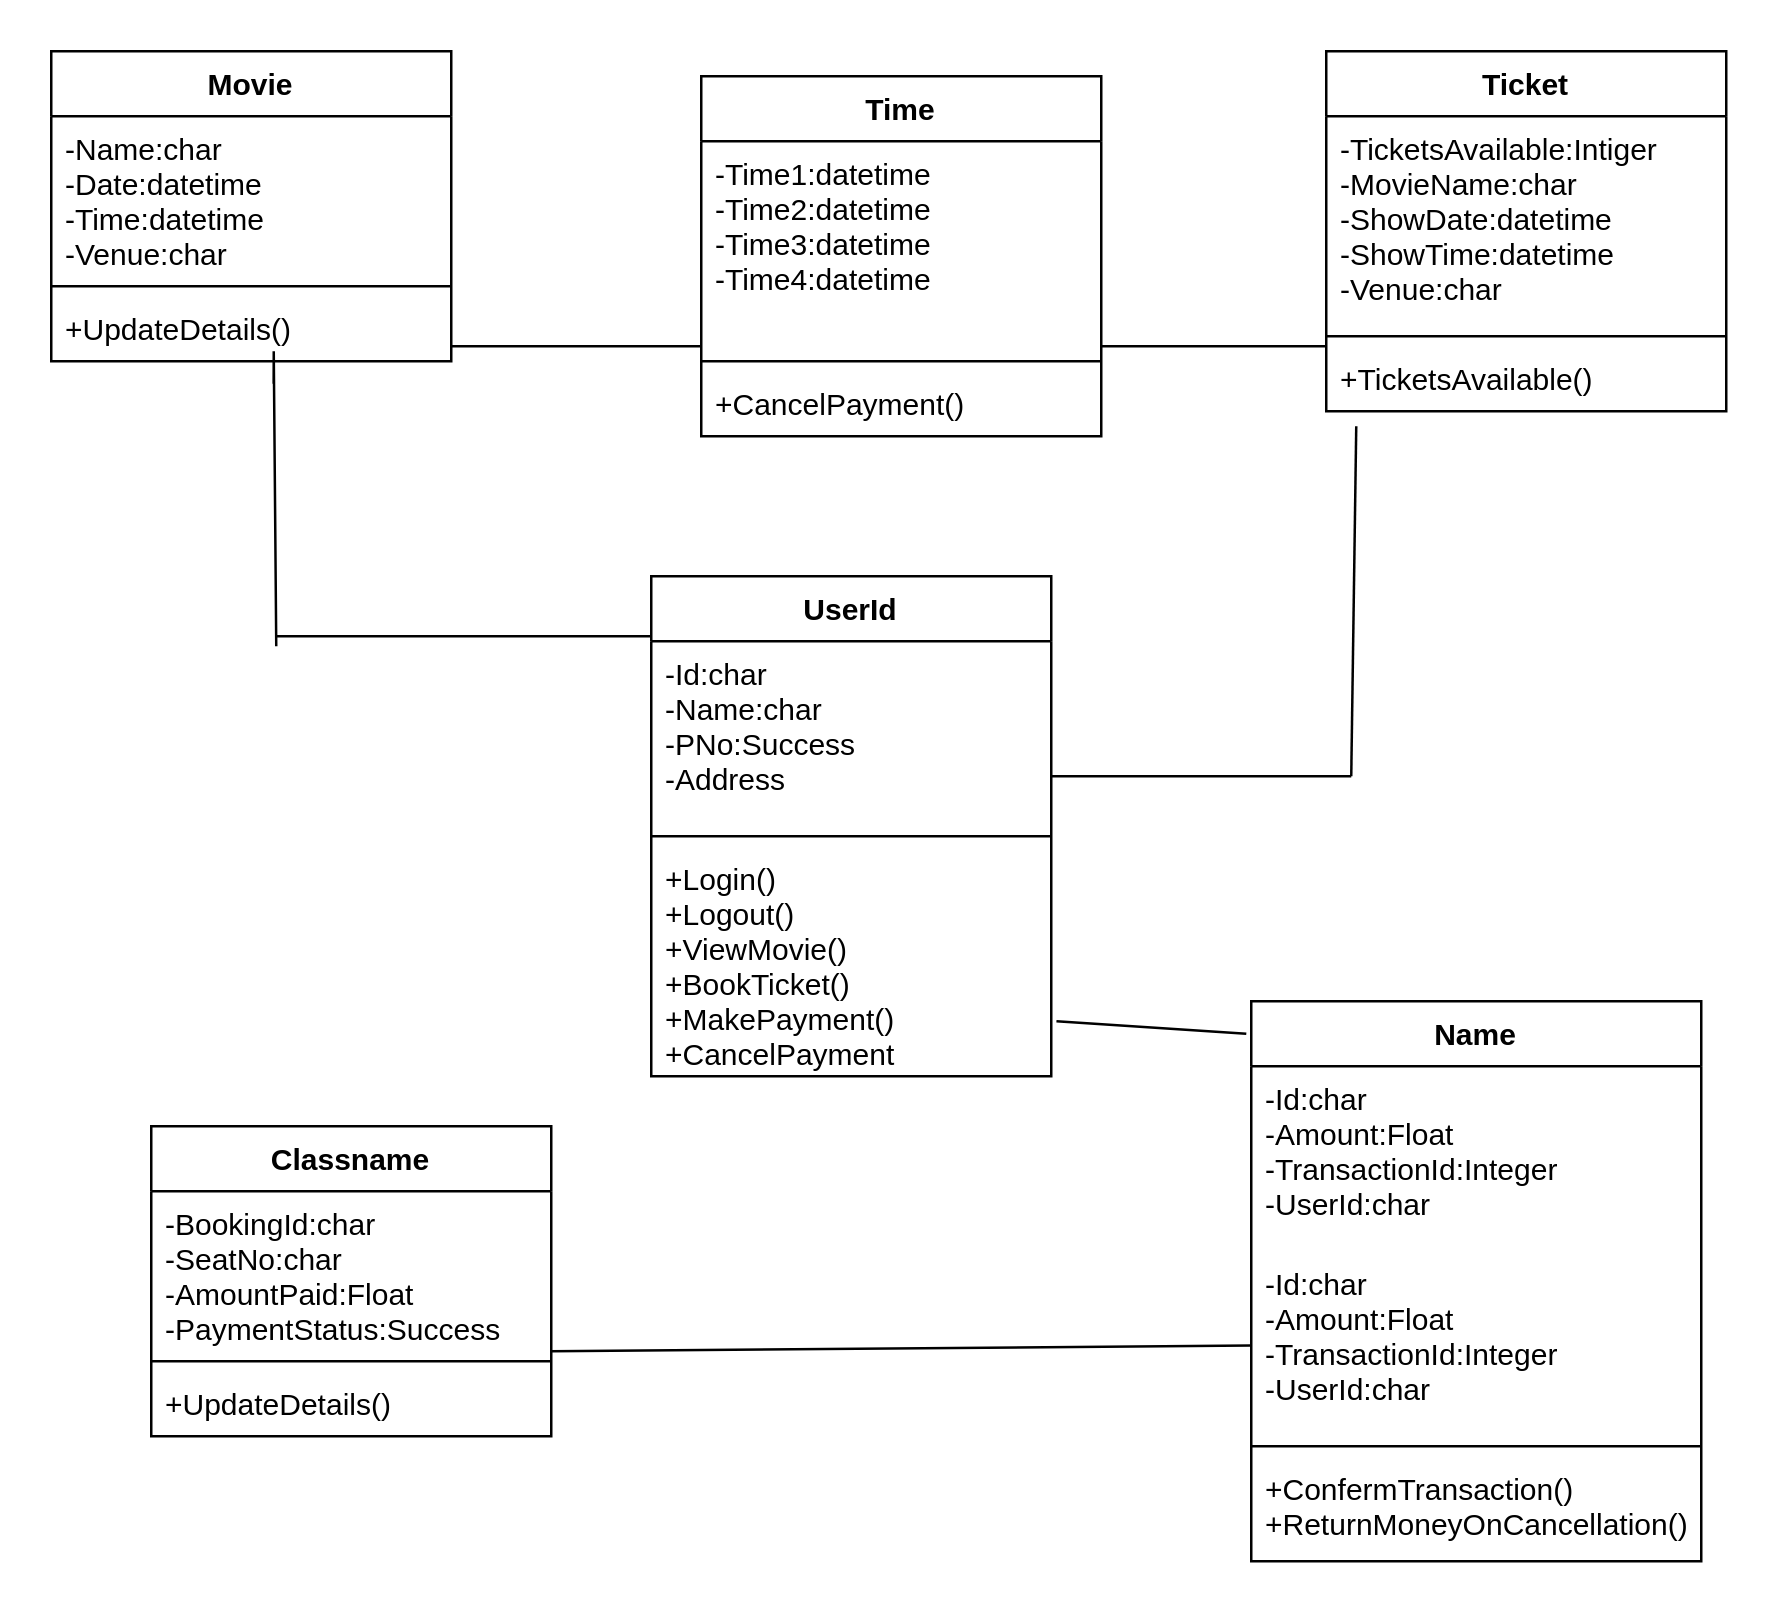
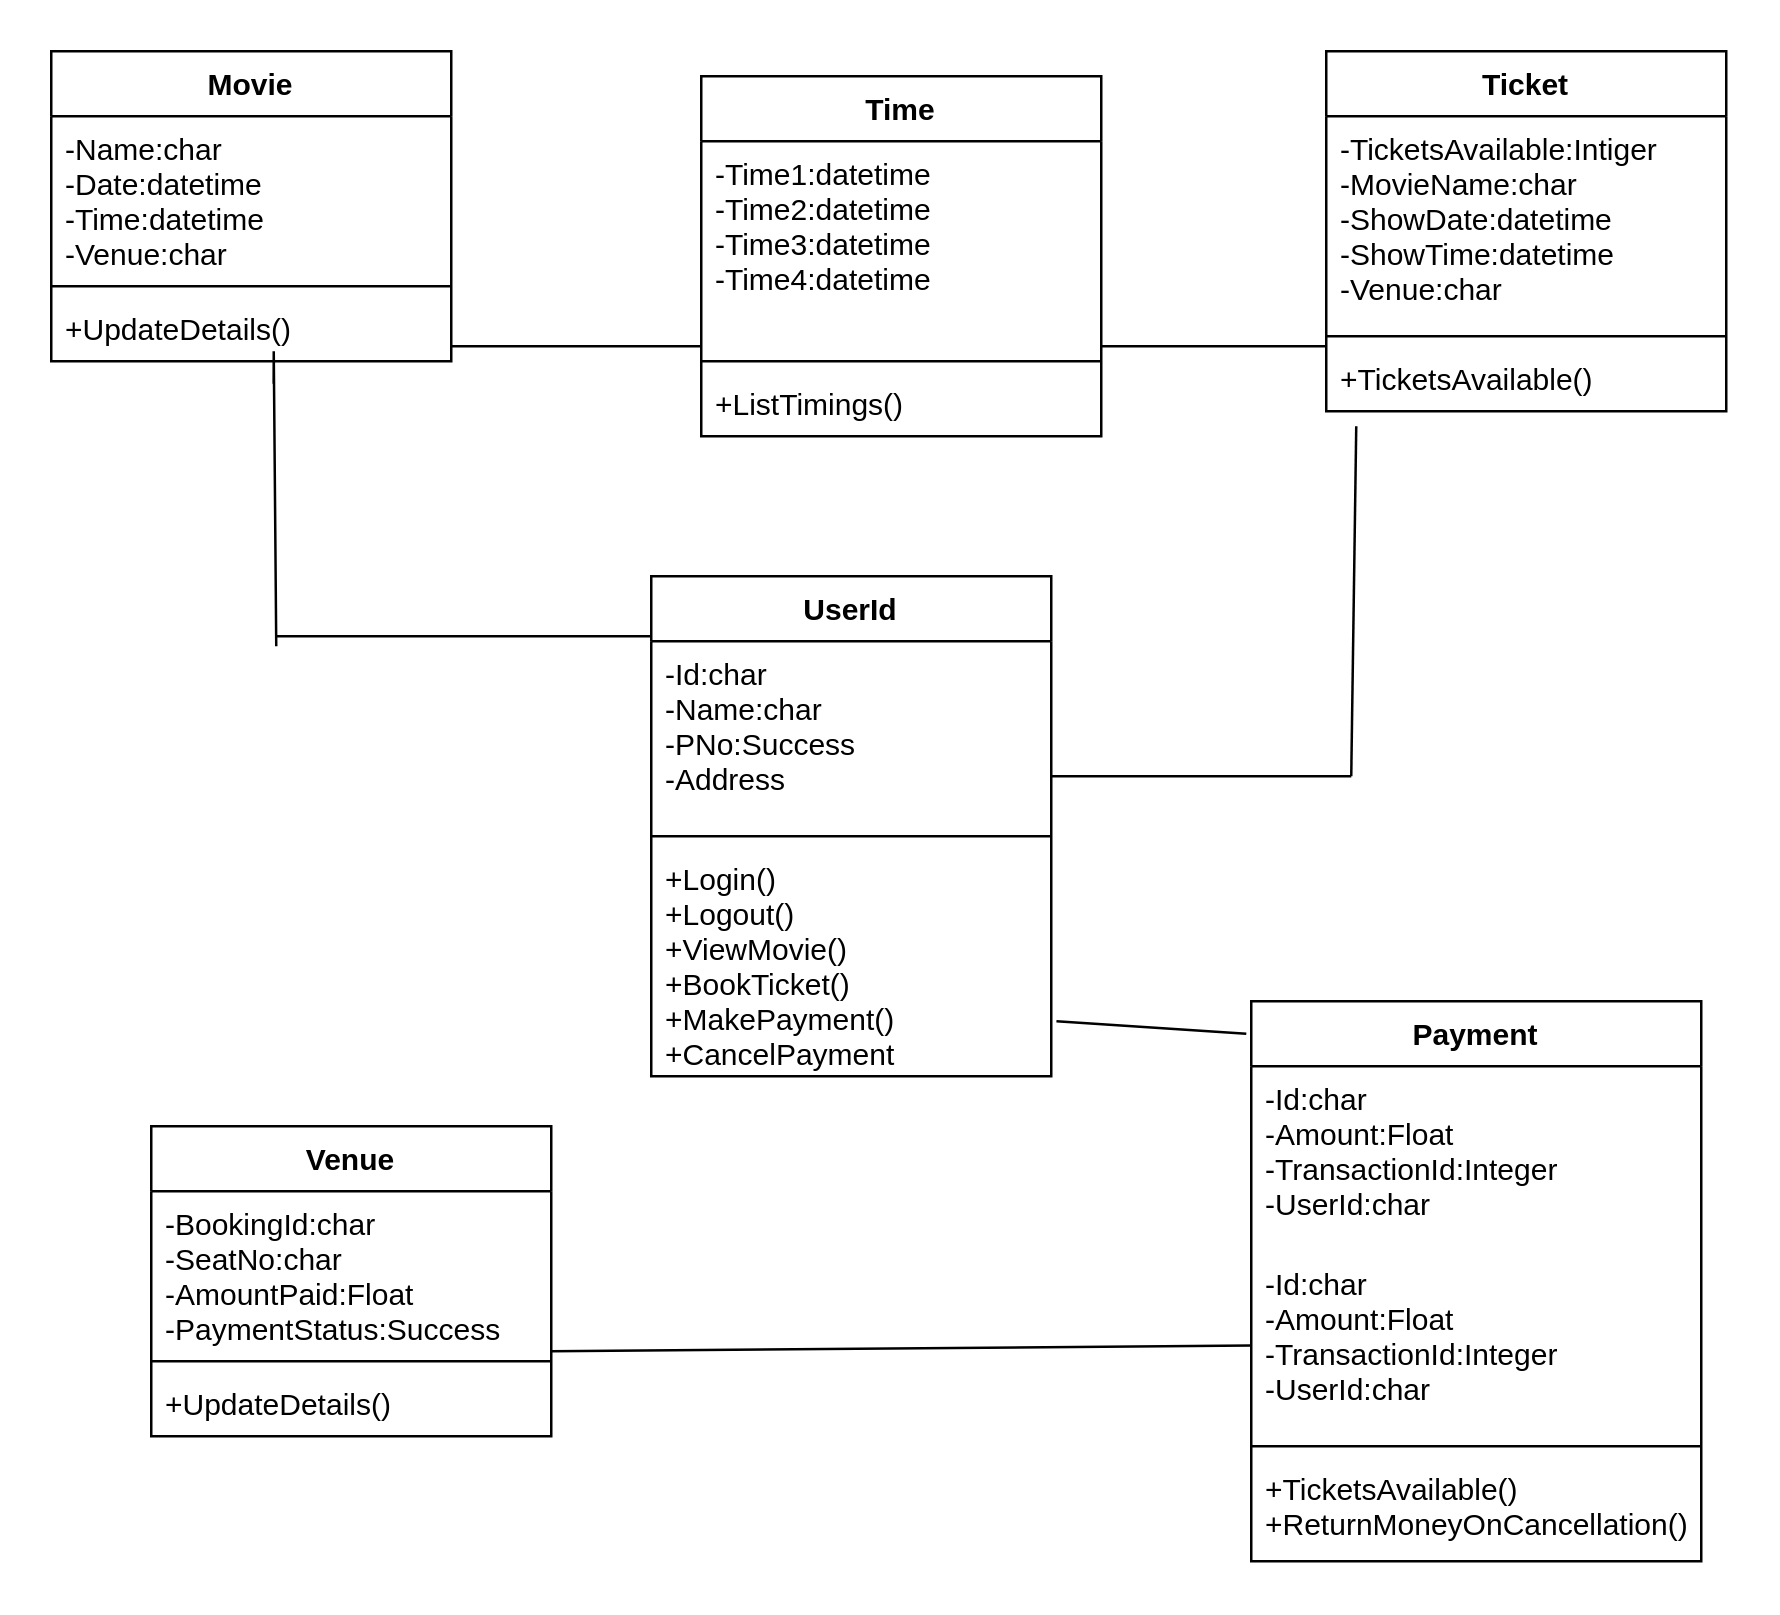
  <mxCell id="0" />
  <mxCell id="1" parent="0" />
  <mxCell id="2" value="Movie" style="swimlane;fontStyle=1;align=center;verticalAlign=top;childLayout=stackLayout;horizontal=1;startSize=26;horizontalStack=0;resizeParent=1;resizeParentMax=0;resizeLast=0;collapsible=1;marginBottom=0;" parent="1" vertex="1"><mxGeometry x="20" y="20" width="160" height="124" as="geometry" /></mxCell>
  <mxCell id="3" value="-Name:char&#10;-Date:datetime&#10;-Time:datetime&#10;-Venue:char&#10;" style="text;strokeColor=none;fillColor=none;align=left;verticalAlign=top;spacingLeft=4;spacingRight=4;overflow=hidden;rotatable=0;points=[[0,0.5],[1,0.5]];portConstraint=eastwest;" parent="2" vertex="1"><mxGeometry y="26" width="160" height="64" as="geometry" /></mxCell>
  <mxCell id="4" value="" style="line;strokeWidth=1;fillColor=none;align=left;verticalAlign=middle;spacingTop=-1;spacingLeft=3;spacingRight=3;rotatable=0;labelPosition=right;points=[];portConstraint=eastwest;" parent="2" vertex="1"><mxGeometry y="90" width="160" height="8" as="geometry" /></mxCell>
  <mxCell id="5" value="+UpdateDetails()" style="text;strokeColor=none;fillColor=none;align=left;verticalAlign=top;spacingLeft=4;spacingRight=4;overflow=hidden;rotatable=0;points=[[0,0.5],[1,0.5]];portConstraint=eastwest;" parent="2" vertex="1"><mxGeometry y="98" width="160" height="26" as="geometry" /></mxCell>
  <mxCell id="6" value="Ticket" style="swimlane;fontStyle=1;align=center;verticalAlign=top;childLayout=stackLayout;horizontal=1;startSize=26;horizontalStack=0;resizeParent=1;resizeParentMax=0;resizeLast=0;collapsible=1;marginBottom=0;" vertex="1" parent="1"><mxGeometry x="530" y="20" width="160" height="144" as="geometry" /></mxCell>
  <mxCell id="7" value="-TicketsAvailable:Intiger&#10;-MovieName:char&#10;-ShowDate:datetime&#10;-ShowTime:datetime&#10;-Venue:char" style="text;strokeColor=none;fillColor=none;align=left;verticalAlign=top;spacingLeft=4;spacingRight=4;overflow=hidden;rotatable=0;points=[[0,0.5],[1,0.5]];portConstraint=eastwest;" vertex="1" parent="6"><mxGeometry y="26" width="160" height="84" as="geometry" /></mxCell>
  <mxCell id="8" value="" style="line;strokeWidth=1;fillColor=none;align=left;verticalAlign=middle;spacingTop=-1;spacingLeft=3;spacingRight=3;rotatable=0;labelPosition=right;points=[];portConstraint=eastwest;" vertex="1" parent="6"><mxGeometry y="110" width="160" height="8" as="geometry" /></mxCell>
  <mxCell id="9" value="+TicketsAvailable()" style="text;strokeColor=none;fillColor=none;align=left;verticalAlign=top;spacingLeft=4;spacingRight=4;overflow=hidden;rotatable=0;points=[[0,0.5],[1,0.5]];portConstraint=eastwest;" vertex="1" parent="6"><mxGeometry y="118" width="160" height="26" as="geometry" /></mxCell>
  <mxCell id="10" value="UserId" style="swimlane;fontStyle=1;align=center;verticalAlign=top;childLayout=stackLayout;horizontal=1;startSize=26;horizontalStack=0;resizeParent=1;resizeParentMax=0;resizeLast=0;collapsible=1;marginBottom=0;" vertex="1" parent="1"><mxGeometry x="260" y="230" width="160" height="200" as="geometry" /></mxCell>
  <mxCell id="11" value="-Id:char&#10;-Name:char&#10;-PNo:Success&#10;-Address" style="text;strokeColor=none;fillColor=none;align=left;verticalAlign=top;spacingLeft=4;spacingRight=4;overflow=hidden;rotatable=0;points=[[0,0.5],[1,0.5]];portConstraint=eastwest;" vertex="1" parent="10"><mxGeometry y="26" width="160" height="74" as="geometry" /></mxCell>
  <mxCell id="12" value="" style="line;strokeWidth=1;fillColor=none;align=left;verticalAlign=middle;spacingTop=-1;spacingLeft=3;spacingRight=3;rotatable=0;labelPosition=right;points=[];portConstraint=eastwest;" vertex="1" parent="10"><mxGeometry y="100" width="160" height="8" as="geometry" /></mxCell>
  <mxCell id="13" value="+Login()&#10;+Logout()&#10;+ViewMovie()&#10;+BookTicket()&#10;+MakePayment()&#10;+CancelPayment" style="text;strokeColor=none;fillColor=none;align=left;verticalAlign=top;spacingLeft=4;spacingRight=4;overflow=hidden;rotatable=0;points=[[0,0.5],[1,0.5]];portConstraint=eastwest;" vertex="1" parent="10"><mxGeometry y="108" width="160" height="92" as="geometry" /></mxCell>
- <mxCell id="14" value="Name" style="swimlane;fontStyle=1;align=center;verticalAlign=top;childLayout=stackLayout;horizontal=1;startSize=26;horizontalStack=0;resizeParent=1;resizeParentMax=0;resizeLast=0;collapsible=1;marginBottom=0;" vertex="1" parent="1"><mxGeometry x="500" y="400" width="180" height="224" as="geometry" /></mxCell>
+ <mxCell id="14" value="Payment" style="swimlane;fontStyle=1;align=center;verticalAlign=top;childLayout=stackLayout;horizontal=1;startSize=26;horizontalStack=0;resizeParent=1;resizeParentMax=0;resizeLast=0;collapsible=1;marginBottom=0;" vertex="1" parent="1"><mxGeometry x="500" y="400" width="180" height="224" as="geometry" /></mxCell>
  <mxCell id="15" value="-Id:char&#10;-Amount:Float&#10;-TransactionId:Integer&#10;-UserId:char" style="text;strokeColor=none;fillColor=none;align=left;verticalAlign=top;spacingLeft=4;spacingRight=4;overflow=hidden;rotatable=0;points=[[0,0.5],[1,0.5]];portConstraint=eastwest;" vertex="1" parent="14"><mxGeometry y="26" width="180" height="74" as="geometry" /></mxCell>
  <mxCell id="16" value="-Id:char&#10;-Amount:Float&#10;-TransactionId:Integer&#10;-UserId:char" style="text;strokeColor=none;fillColor=none;align=left;verticalAlign=top;spacingLeft=4;spacingRight=4;overflow=hidden;rotatable=0;points=[[0,0.5],[1,0.5]];portConstraint=eastwest;" vertex="1" parent="14"><mxGeometry y="100" width="180" height="74" as="geometry" /></mxCell>
  <mxCell id="17" value="" style="line;strokeWidth=1;fillColor=none;align=left;verticalAlign=middle;spacingTop=-1;spacingLeft=3;spacingRight=3;rotatable=0;labelPosition=right;points=[];portConstraint=eastwest;" vertex="1" parent="14"><mxGeometry y="174" width="180" height="8" as="geometry" /></mxCell>
- <mxCell id="18" value="+ConfermTransaction()&#10;+ReturnMoneyOnCancellation()" style="text;strokeColor=none;fillColor=none;align=left;verticalAlign=top;spacingLeft=4;spacingRight=4;overflow=hidden;rotatable=0;points=[[0,0.5],[1,0.5]];portConstraint=eastwest;" vertex="1" parent="14"><mxGeometry y="182" width="180" height="42" as="geometry" /></mxCell>
- <mxCell id="19" value="Classname" style="swimlane;fontStyle=1;align=center;verticalAlign=top;childLayout=stackLayout;horizontal=1;startSize=26;horizontalStack=0;resizeParent=1;resizeParentMax=0;resizeLast=0;collapsible=1;marginBottom=0;" vertex="1" parent="1"><mxGeometry x="60" y="450" width="160" height="124" as="geometry" /></mxCell>
+ <mxCell id="18" value="+TicketsAvailable()&#10;+ReturnMoneyOnCancellation()" style="text;strokeColor=none;fillColor=none;align=left;verticalAlign=top;spacingLeft=4;spacingRight=4;overflow=hidden;rotatable=0;points=[[0,0.5],[1,0.5]];portConstraint=eastwest;" vertex="1" parent="14"><mxGeometry y="182" width="180" height="42" as="geometry" /></mxCell>
+ <mxCell id="19" value="Venue" style="swimlane;fontStyle=1;align=center;verticalAlign=top;childLayout=stackLayout;horizontal=1;startSize=26;horizontalStack=0;resizeParent=1;resizeParentMax=0;resizeLast=0;collapsible=1;marginBottom=0;" vertex="1" parent="1"><mxGeometry x="60" y="450" width="160" height="124" as="geometry" /></mxCell>
  <mxCell id="20" value="-BookingId:char&#10;-SeatNo:char&#10;-AmountPaid:Float&#10;-PaymentStatus:Success" style="text;strokeColor=none;fillColor=none;align=left;verticalAlign=top;spacingLeft=4;spacingRight=4;overflow=hidden;rotatable=0;points=[[0,0.5],[1,0.5]];portConstraint=eastwest;" vertex="1" parent="19"><mxGeometry y="26" width="160" height="64" as="geometry" /></mxCell>
  <mxCell id="21" value="" style="line;strokeWidth=1;fillColor=none;align=left;verticalAlign=middle;spacingTop=-1;spacingLeft=3;spacingRight=3;rotatable=0;labelPosition=right;points=[];portConstraint=eastwest;" vertex="1" parent="19"><mxGeometry y="90" width="160" height="8" as="geometry" /></mxCell>
  <mxCell id="22" value="+UpdateDetails()" style="text;strokeColor=none;fillColor=none;align=left;verticalAlign=top;spacingLeft=4;spacingRight=4;overflow=hidden;rotatable=0;points=[[0,0.5],[1,0.5]];portConstraint=eastwest;" vertex="1" parent="19"><mxGeometry y="98" width="160" height="26" as="geometry" /></mxCell>
  <mxCell id="23" value="Time" style="swimlane;fontStyle=1;align=center;verticalAlign=top;childLayout=stackLayout;horizontal=1;startSize=26;horizontalStack=0;resizeParent=1;resizeParentMax=0;resizeLast=0;collapsible=1;marginBottom=0;" vertex="1" parent="1"><mxGeometry x="280" y="30" width="160" height="144" as="geometry" /></mxCell>
  <mxCell id="24" value="-Time1:datetime&#10;-Time2:datetime&#10;-Time3:datetime&#10;-Time4:datetime" style="text;strokeColor=none;fillColor=none;align=left;verticalAlign=top;spacingLeft=4;spacingRight=4;overflow=hidden;rotatable=0;points=[[0,0.5],[1,0.5]];portConstraint=eastwest;" vertex="1" parent="23"><mxGeometry y="26" width="160" height="84" as="geometry" /></mxCell>
  <mxCell id="25" value="" style="line;strokeWidth=1;fillColor=none;align=left;verticalAlign=middle;spacingTop=-1;spacingLeft=3;spacingRight=3;rotatable=0;labelPosition=right;points=[];portConstraint=eastwest;" vertex="1" parent="23"><mxGeometry y="110" width="160" height="8" as="geometry" /></mxCell>
- <mxCell id="26" value="+CancelPayment()" style="text;strokeColor=none;fillColor=none;align=left;verticalAlign=top;spacingLeft=4;spacingRight=4;overflow=hidden;rotatable=0;points=[[0,0.5],[1,0.5]];portConstraint=eastwest;" vertex="1" parent="23"><mxGeometry y="118" width="160" height="26" as="geometry" /></mxCell>
+ <mxCell id="26" value="+ListTimings()" style="text;strokeColor=none;fillColor=none;align=left;verticalAlign=top;spacingLeft=4;spacingRight=4;overflow=hidden;rotatable=0;points=[[0,0.5],[1,0.5]];portConstraint=eastwest;" vertex="1" parent="23"><mxGeometry y="118" width="160" height="26" as="geometry" /></mxCell>
  <mxCell id="27" value="" style="line;strokeWidth=1;fillColor=none;align=left;verticalAlign=middle;spacingTop=-1;spacingLeft=3;spacingRight=3;rotatable=0;labelPosition=right;points=[];portConstraint=eastwest;" vertex="1" parent="1"><mxGeometry x="180" y="136" width="100" height="4" as="geometry" /></mxCell>
  <mxCell id="28" value="" style="line;strokeWidth=1;fillColor=none;align=left;verticalAlign=middle;spacingTop=-1;spacingLeft=3;spacingRight=3;rotatable=0;labelPosition=right;points=[];portConstraint=eastwest;" vertex="1" parent="1"><mxGeometry x="110" y="250" width="150" height="8" as="geometry" /></mxCell>
  <mxCell id="29" value="" style="line;strokeWidth=1;fillColor=none;align=left;verticalAlign=middle;spacingTop=-1;spacingLeft=3;spacingRight=3;rotatable=0;labelPosition=right;points=[];portConstraint=eastwest;" vertex="1" parent="1"><mxGeometry x="440" y="134" width="90" height="8" as="geometry" /></mxCell>
  <mxCell id="30" value="" style="endArrow=none;html=1;rounded=0;entryX=0.556;entryY=1.346;entryDx=0;entryDy=0;entryPerimeter=0;" edge="1" parent="1" target="5"><mxGeometry width="50" height="50" relative="1" as="geometry"><mxPoint x="110" y="258" as="sourcePoint" /><mxPoint x="160" y="208" as="targetPoint" /><Array as="points"><mxPoint x="109" y="140" /></Array></mxGeometry></mxCell>
  <mxCell id="31" value="" style="endArrow=none;html=1;rounded=0;" edge="1" parent="1"><mxGeometry width="50" height="50" relative="1" as="geometry"><mxPoint x="420" y="310" as="sourcePoint" /><mxPoint x="540" y="310" as="targetPoint" /></mxGeometry></mxCell>
  <mxCell id="32" value="" style="endArrow=none;html=1;rounded=0;entryX=0.075;entryY=1.231;entryDx=0;entryDy=0;entryPerimeter=0;" edge="1" parent="1" target="9"><mxGeometry width="50" height="50" relative="1" as="geometry"><mxPoint x="540" y="310" as="sourcePoint" /><mxPoint x="590" y="260" as="targetPoint" /></mxGeometry></mxCell>
  <mxCell id="33" value="" style="endArrow=none;html=1;rounded=0;" edge="1" parent="1" target="16"><mxGeometry width="50" height="50" relative="1" as="geometry"><mxPoint x="220" y="540" as="sourcePoint" /><mxPoint x="380" y="510" as="targetPoint" /></mxGeometry></mxCell>
  <mxCell id="34" value="" style="endArrow=none;html=1;rounded=0;exitX=1.013;exitY=0.761;exitDx=0;exitDy=0;exitPerimeter=0;entryX=-0.011;entryY=0.058;entryDx=0;entryDy=0;entryPerimeter=0;" edge="1" parent="1" source="13" target="14"><mxGeometry width="50" height="50" relative="1" as="geometry"><mxPoint x="490" y="370" as="sourcePoint" /><mxPoint x="660" y="390" as="targetPoint" /><Array as="points" /></mxGeometry></mxCell>
